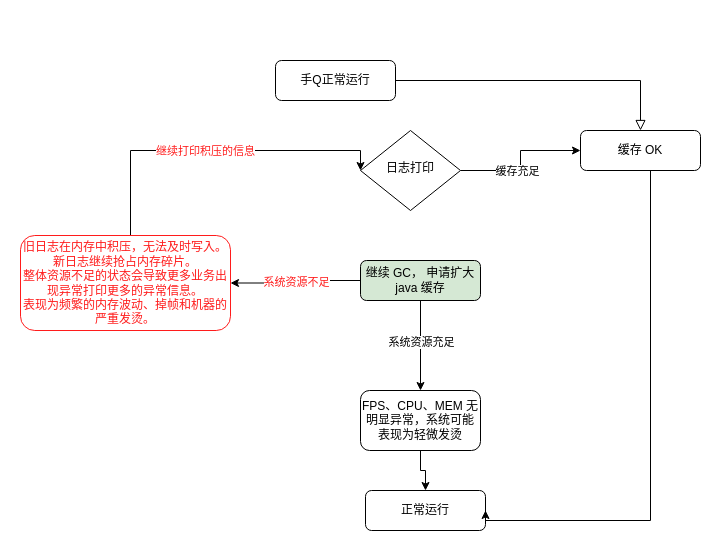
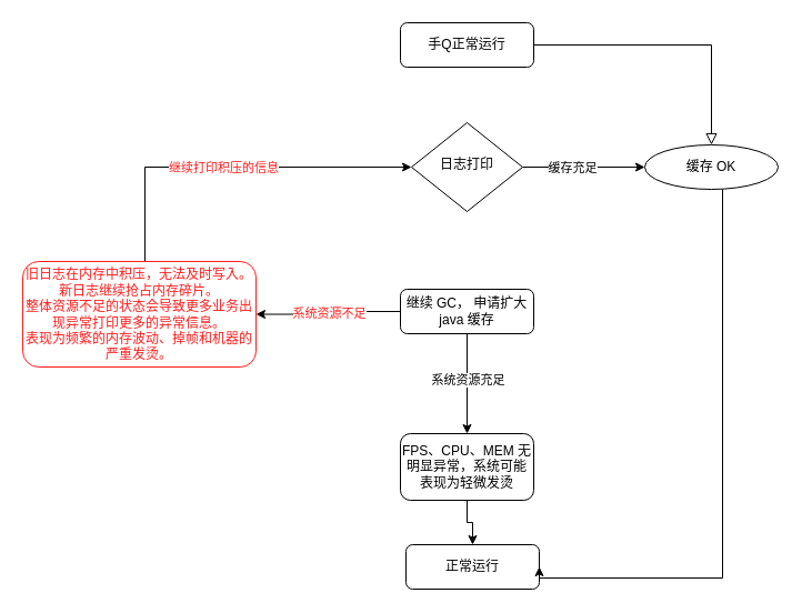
  <mxCell id="0" />
  <mxCell id="1" parent="0" />
  <mxCell id="2" value="" style="rounded=0;html=1;jettySize=auto;orthogonalLoop=1;fontSize=11;endArrow=block;endFill=0;endSize=8;strokeWidth=1;shadow=0;labelBackgroundColor=none;edgeStyle=orthogonalEdgeStyle;" parent="1" source="3" target="14" edge="1"><mxGeometry relative="1" as="geometry" /></mxCell>
- <mxCell id="3" value="手Q正常运行" style="rounded=1;whiteSpace=wrap;html=1;fontSize=12;glass=0;strokeWidth=1;shadow=0;" parent="1" vertex="1"><mxGeometry x="275" y="60" width="120" height="40" as="geometry" /></mxCell>
+ <mxCell id="3" value="手Q正常运行" style="rounded=1;whiteSpace=wrap;html=1;fontSize=12;glass=0;strokeWidth=1;shadow=0;" parent="1" vertex="1"><mxGeometry x="360" y="20" width="120" height="40" as="geometry" /></mxCell>
  <mxCell id="4" value="" style="edgeStyle=orthogonalEdgeStyle;rounded=0;orthogonalLoop=1;jettySize=auto;html=1;" edge="1" parent="1" source="6" target="14"><mxGeometry relative="1" as="geometry" /></mxCell>
  <mxCell id="5" value="缓存充足" style="edgeLabel;html=1;align=center;verticalAlign=middle;resizable=0;points=[];" vertex="1" connectable="0" parent="4"><mxGeometry x="-0.2" relative="1" as="geometry"><mxPoint as="offset" /></mxGeometry></mxCell>
- <mxCell id="6" value="日志打印" style="rhombus;whiteSpace=wrap;html=1;shadow=0;fontFamily=Helvetica;fontSize=12;align=center;strokeWidth=1;spacing=6;spacingTop=-4;" parent="1" vertex="1"><mxGeometry x="360" y="130" width="100" height="80" as="geometry" /></mxCell>
+ <mxCell id="6" value="日志打印" style="rhombus;whiteSpace=wrap;html=1;shadow=0;fontFamily=Helvetica;fontSize=12;align=center;strokeWidth=1;spacing=6;spacingTop=-4;" parent="1" vertex="1"><mxGeometry x="370" y="110" width="100" height="80" as="geometry" /></mxCell>
  <mxCell id="7" value="" style="edgeStyle=orthogonalEdgeStyle;rounded=0;orthogonalLoop=1;jettySize=auto;html=1;" edge="1" parent="1" source="11" target="16"><mxGeometry relative="1" as="geometry" /></mxCell>
  <mxCell id="8" value="系统资源充足" style="edgeLabel;html=1;align=center;verticalAlign=middle;resizable=0;points=[];" vertex="1" connectable="0" parent="7"><mxGeometry x="-0.086" relative="1" as="geometry"><mxPoint as="offset" /></mxGeometry></mxCell>
  <mxCell id="9" value="" style="edgeStyle=orthogonalEdgeStyle;rounded=0;orthogonalLoop=1;jettySize=auto;html=1;" edge="1" parent="1" source="11" target="19"><mxGeometry relative="1" as="geometry" /></mxCell>
  <mxCell id="10" value="系统资源不足" style="edgeLabel;html=1;align=center;verticalAlign=middle;resizable=0;points=[];fontColor=#FF1C1C;" vertex="1" connectable="0" parent="9"><mxGeometry relative="1" as="geometry"><mxPoint as="offset" /></mxGeometry></mxCell>
- <mxCell id="11" value="继续 GC， 申请扩大 java 缓存" style="rounded=1;whiteSpace=wrap;html=1;fontSize=12;glass=0;strokeWidth=1;shadow=0;fillColor=#d5e8d4;" parent="1" vertex="1"><mxGeometry x="360" y="260" width="120" height="40" as="geometry" /></mxCell>
+ <mxCell id="11" value="继续 GC， 申请扩大 java 缓存" style="rounded=1;whiteSpace=wrap;html=1;fontSize=12;glass=0;strokeWidth=1;shadow=0;" parent="1" vertex="1"><mxGeometry x="360" y="260" width="120" height="40" as="geometry" /></mxCell>
  <mxCell id="12" value="正常运行" style="rounded=1;whiteSpace=wrap;html=1;fontSize=12;glass=0;strokeWidth=1;shadow=0;" parent="1" vertex="1"><mxGeometry x="365" y="490" width="120" height="40" as="geometry" /></mxCell>
  <mxCell id="13" style="edgeStyle=orthogonalEdgeStyle;rounded=0;orthogonalLoop=1;jettySize=auto;html=1;entryX=1;entryY=0.5;entryDx=0;entryDy=0;" edge="1" parent="1" source="14" target="12"><mxGeometry relative="1" as="geometry"><Array as="points"><mxPoint x="650" y="520" /></Array></mxGeometry></mxCell>
- <mxCell id="14" value="缓存 OK" style="rounded=1;whiteSpace=wrap;html=1;fontSize=12;glass=0;strokeWidth=1;shadow=0;" vertex="1" parent="1"><mxGeometry x="580" y="130" width="120" height="40" as="geometry" /></mxCell>
+ <mxCell id="14" value="缓存 OK" style="ellipse;whiteSpace=wrap;html=1;fontSize=12;glass=0;strokeWidth=1;shadow=0;" vertex="1" parent="1"><mxGeometry x="580" y="130" width="120" height="40" as="geometry" /></mxCell>
  <mxCell id="15" style="edgeStyle=orthogonalEdgeStyle;rounded=0;orthogonalLoop=1;jettySize=auto;html=1;" edge="1" parent="1" source="16" target="12"><mxGeometry relative="1" as="geometry" /></mxCell>
  <mxCell id="16" value="FPS、CPU、MEM 无明显异常，系统可能表现为轻微发烫" style="whiteSpace=wrap;html=1;rounded=1;glass=0;strokeWidth=1;shadow=0;" vertex="1" parent="1"><mxGeometry x="360" y="390" width="120" height="60" as="geometry" /></mxCell>
  <mxCell id="17" style="edgeStyle=orthogonalEdgeStyle;rounded=0;orthogonalLoop=1;jettySize=auto;html=1;entryX=0;entryY=0.5;entryDx=0;entryDy=0;" edge="1" parent="1" source="19" target="6"><mxGeometry relative="1" as="geometry"><Array as="points"><mxPoint x="130" y="150" /></Array></mxGeometry></mxCell>
  <mxCell id="18" value="继续打印积压的信息" style="edgeLabel;html=1;align=center;verticalAlign=middle;resizable=0;points=[];fontColor=#FF1C1C;" vertex="1" connectable="0" parent="17"><mxGeometry x="-0.225" y="-2" relative="1" as="geometry"><mxPoint x="29" y="-2" as="offset" /></mxGeometry></mxCell>
  <mxCell id="19" value="&lt;font color=&quot;#ff1c1c&quot;&gt;旧日志在内存中积压，无法及时写入。&lt;br&gt;新日志继续抢占内存碎片。&lt;br&gt;整体资源不足的状态会导致更多业务出现异常打印更多的异常信息。&lt;br&gt;表现为频繁的内存波动、掉帧和机器的严重发烫。&lt;/font&gt;" style="whiteSpace=wrap;html=1;rounded=1;glass=0;strokeWidth=1;shadow=0;strokeColor=#FF1C1C;" vertex="1" parent="1"><mxGeometry x="20" y="235" width="210" height="95" as="geometry" /></mxCell>
